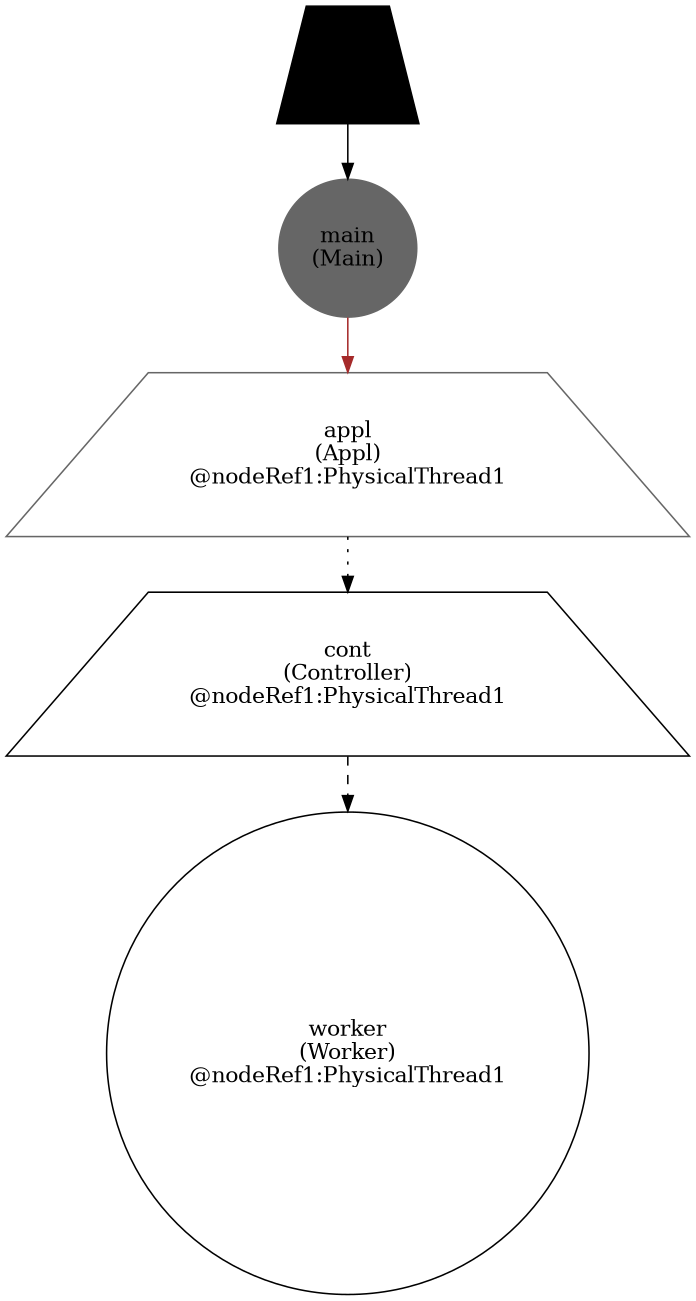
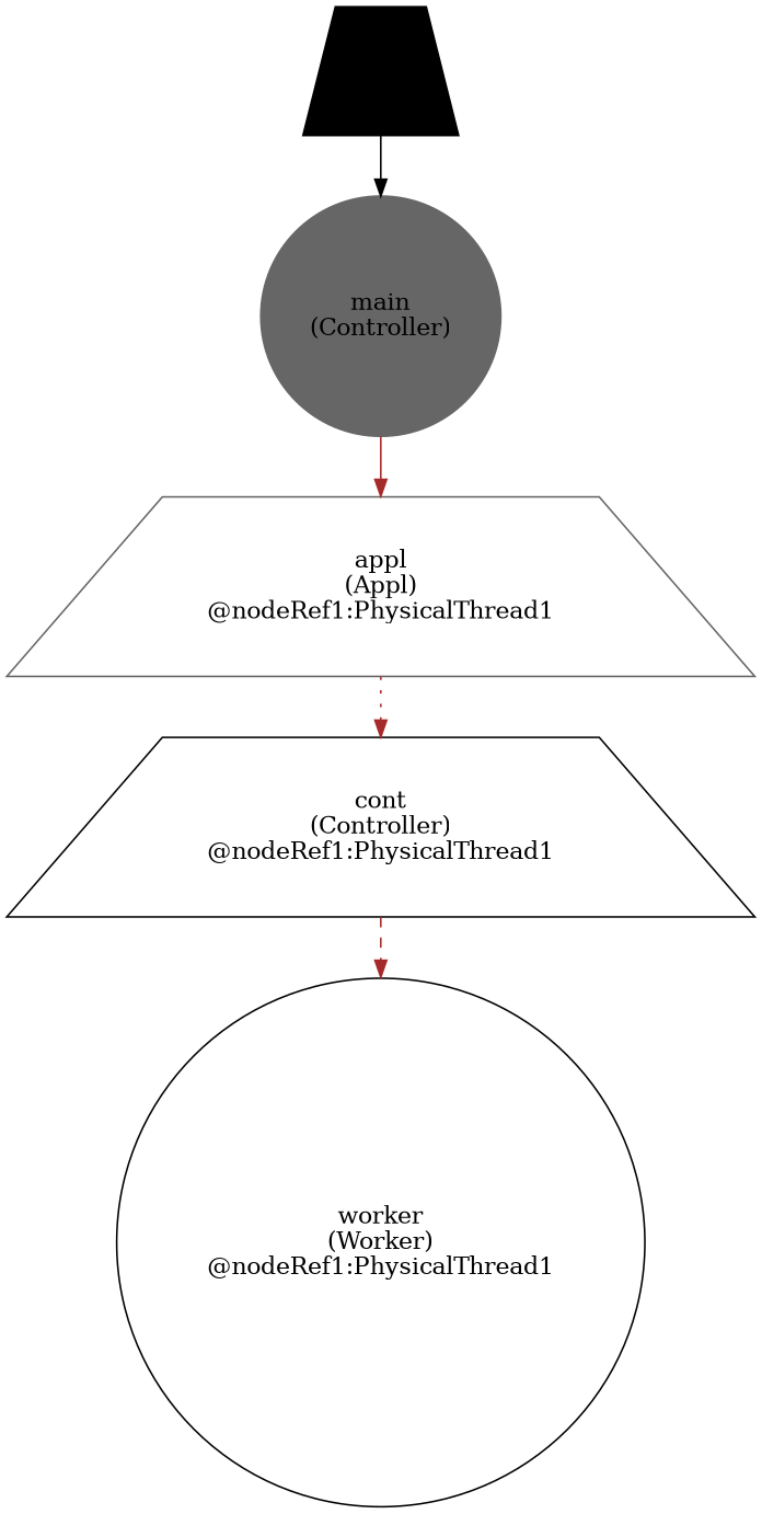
  digraph {
    rankdir=TD
    node [color=black shape=trapezium]
    edge [color=black style=solid]
    n1 [label="LS\n(LS)" style=filled]
-   n2 [color=gray40 label="main\n(Main)" shape=circle style=filled]
+   n2 [color=gray40 label="main\n(Controller)" shape=circle style=filled]
    n3 [color=gray40 label="appl\n(Appl)\n@nodeRef1:PhysicalThread1"]
    n4 [label="cont\n(Controller)\n@nodeRef1:PhysicalThread1"]
    n5 [label="worker\n(Worker)\n@nodeRef1:PhysicalThread1" shape=circle]
    n1 -> n2
    n2 -> n3 [color=brown]
-   n3 -> n4 [style=dotted]
-   n4 -> n5 [style=dashed]
+   n3 -> n4 [color=brown style=dotted]
+   n4 -> n5 [color=brown style=dashed]
  }
